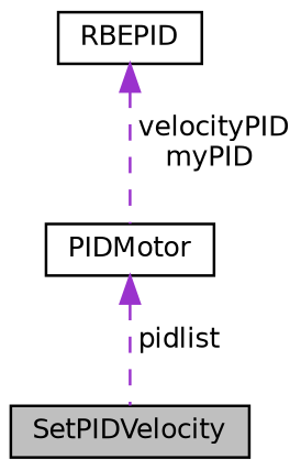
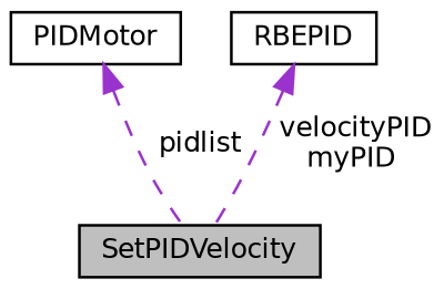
  digraph {
    node [color=black fillcolor=white fontname=Helvetica fontsize=10 shape=record style=filled]
    edge [color=darkorchid3 dir=back fontname=Helvetica fontsize=10 labelfontname=Helvetica labelfontsize=10 style=dashed]
    n1 [fillcolor=grey75 fontcolor=black height=0.2 label=SetPIDVelocity width=0.4]
    n2 [height=0.2 label=PIDMotor width=0.4]
    n3 [height=0.2 label=RBEPID width=0.4]
    n2 -> n1 [label=" pidlist"]
-   n3 -> n2 [label=" velocityPID\nmyPID"]
+   n3 -> n1 [label=" velocityPID\nmyPID"]
  }
